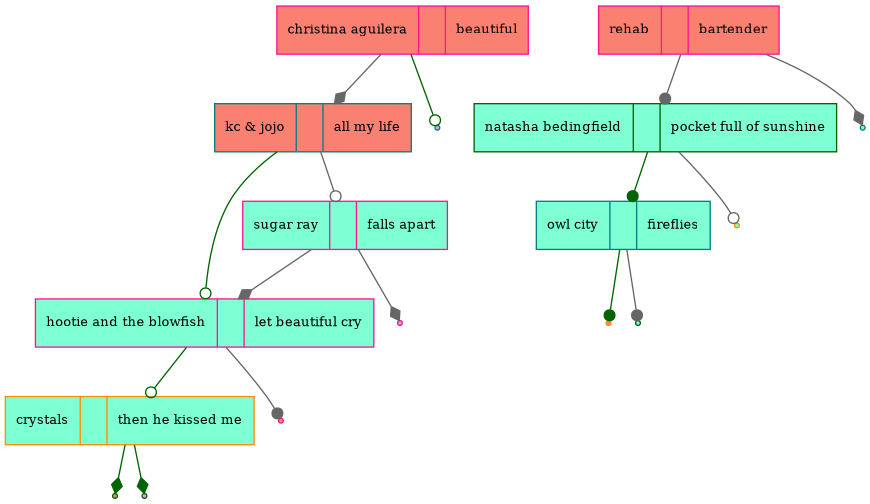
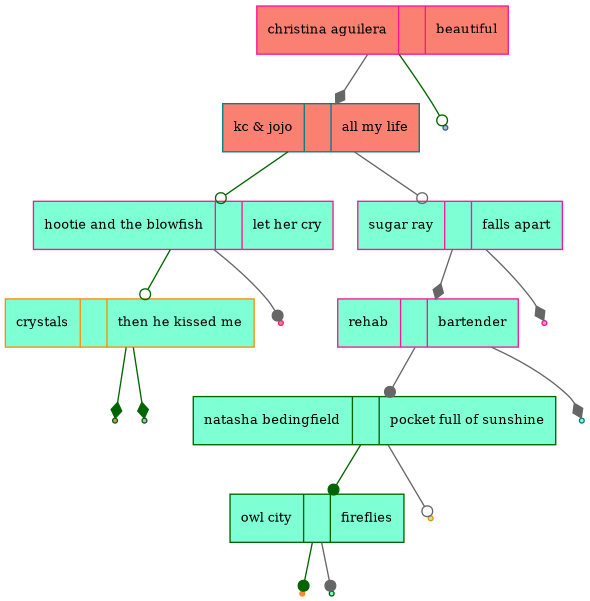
  digraph {
    ordering=out
    node [color=deeppink fillcolor=aquamarine fontsize=10 shape=point style=filled]
    edge [arrowhead=diamond color=gray40]
    n1 [fillcolor=salmon label="christina aguilera | |  beautiful" shape=record]
    n2 [color=teal fillcolor=salmon label="kc & jojo | |  all my life" shape=record]
    nullptr20 [color=teal fillcolor=plum]
-   n4 [label="hootie and the blowfish | |  let beautiful cry" shape=record]
+   n4 [label="hootie and the blowfish | |  let her cry" shape=record]
    n5 [label="sugar ray | |  falls apart" shape=record]
    n6 [color=darkorange label="crystals | |  then he kissed me" shape=record]
    nullptr23 [fillcolor=salmon]
-   n8 [fillcolor=salmon label="rehab | |  bartender" shape=record]
+   n8 [label="rehab | |  bartender" shape=record]
    nullptr28 [fillcolor=plum]
    nullptr21 [color=darkgreen fillcolor=salmon]
    nullptr22 [color=darkgreen fillcolor=plum]
    n12 [color=darkgreen label="natasha bedingfield | |  pocket full of sunshine" shape=record]
    nullptr27 [color=teal]
-   n14 [color=teal label="owl city | |  fireflies" shape=record]
+   n14 [color=darkgreen label="owl city | |  fireflies" shape=record]
    nullptr24 [color=darkorange]
    nullptr25 [color=darkorange fillcolor=salmon]
    nullptr26 [color=darkgreen]
    n1 -> n2
    n1 -> nullptr20 [arrowhead=odot color=darkgreen]
    n2 -> n4 [arrowhead=odot color=darkgreen]
    n2 -> n5 [arrowhead=odot]
    n4 -> n6 [arrowhead=odot color=darkgreen]
    n4 -> nullptr23 [arrowhead=dot]
-   n5 -> n4
+   n5 -> n8
    n5 -> nullptr28
    n6 -> nullptr21 [color=darkgreen]
    n6 -> nullptr22 [color=darkgreen]
    n8 -> n12 [arrowhead=dot]
    n8 -> nullptr27
    n12 -> n14 [arrowhead=dot color=darkgreen]
    n12 -> nullptr24 [arrowhead=odot]
    n14 -> nullptr25 [arrowhead=dot color=darkgreen]
    n14 -> nullptr26 [arrowhead=dot]
  }
